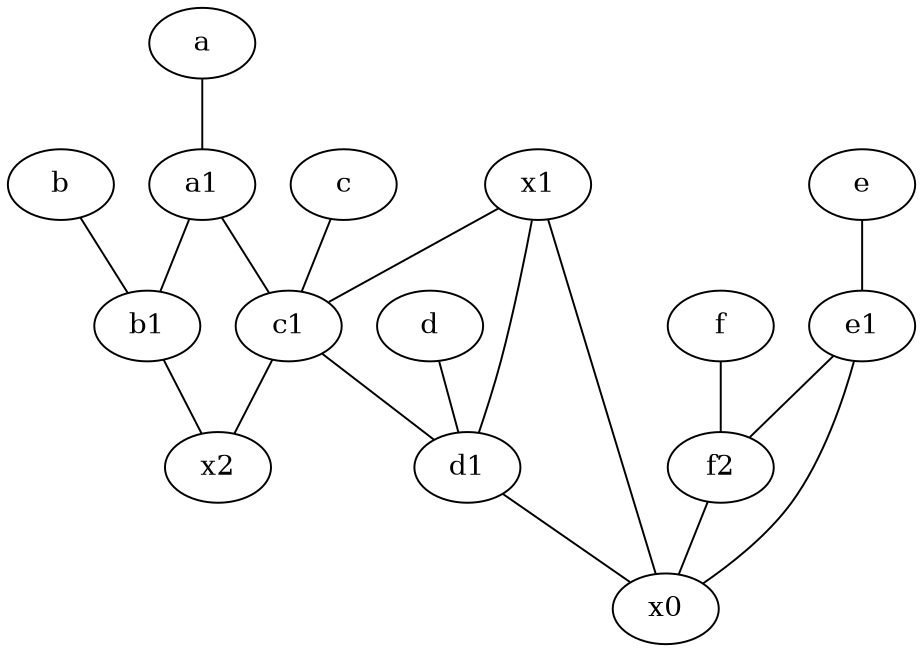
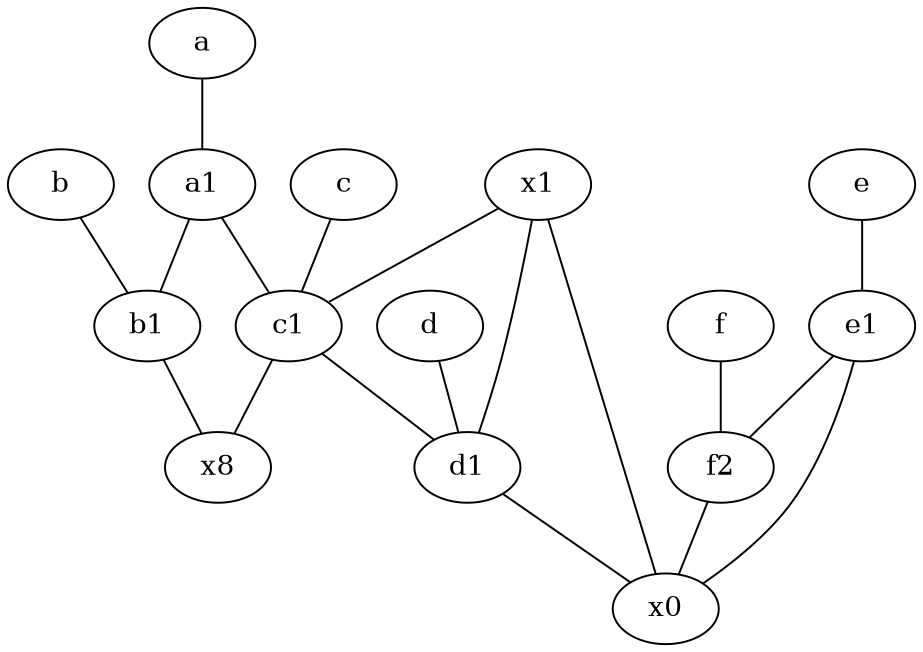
  graph {
    x1
    c1
    a
    a1
    b1
    c
-   x2
+   x2 [label=x8]
    d1
    n9 [label=f2]
    x0
    e1
    e
    b
    f
    d
    x1 -- c1
    c1 -- x2
    c1 -- d1
    a -- a1
    a1 -- c1
    a1 -- b1
    b1 -- x2
    c -- c1
    d1 -- x1
    d1 -- x0
    n9 -- x0
    x0 -- x1
    e1 -- n9
    e1 -- x0
    e -- e1
    b -- b1
    f -- n9
    d -- d1
  }
